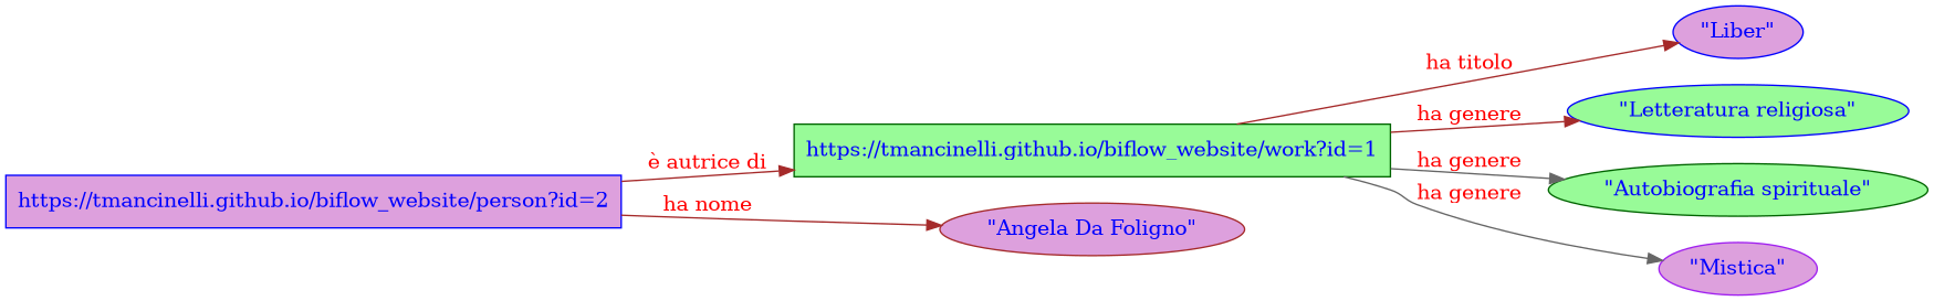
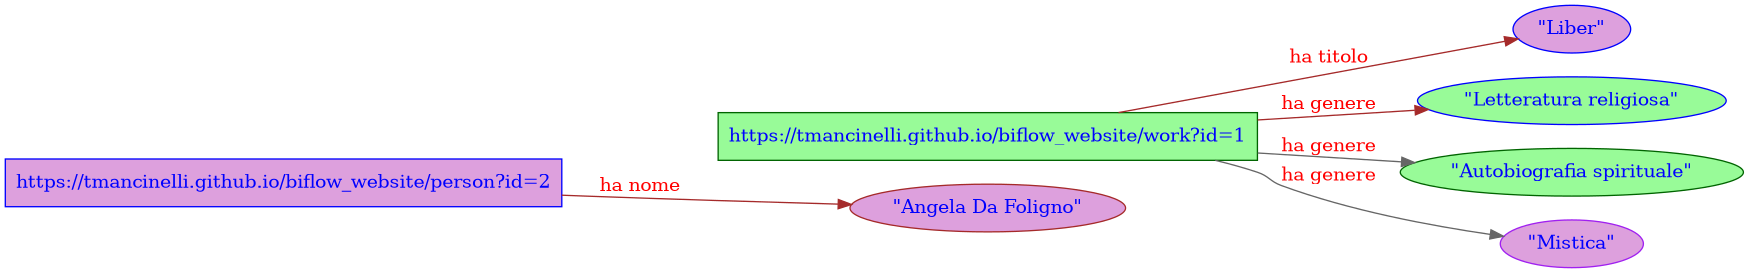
  digraph {
    rankdir=LR
    node [fontcolor=blue style=filled fillcolor=plum color=blue]
    edge [color=brown fontcolor=red]
    n1 [label="https://tmancinelli.github.io/biflow_website/person?id=2" shape=box]
    n2 [label="https://tmancinelli.github.io/biflow_website/work?id=1" shape=box fillcolor=palegreen color=darkgreen]
    n3 [label="\"Angela Da Foligno\"" color=brown]
    n4 [label="\"Liber\""]
    n5 [label="\"Letteratura religiosa\"" fillcolor=palegreen]
    n6 [label="\"Autobiografia spirituale\"" fillcolor=palegreen color=darkgreen]
    n7 [label="\"Mistica\"" color=purple]
-   n1 -> n2 [label="è autrice di"]
    n1 -> n3 [label="ha nome"]
    n2 -> n4 [label="ha titolo"]
    n2 -> n5 [label="ha genere"]
    n2 -> n6 [color=gray40 label="ha genere"]
    n2 -> n7 [color=gray40 label="ha genere"]
  }
